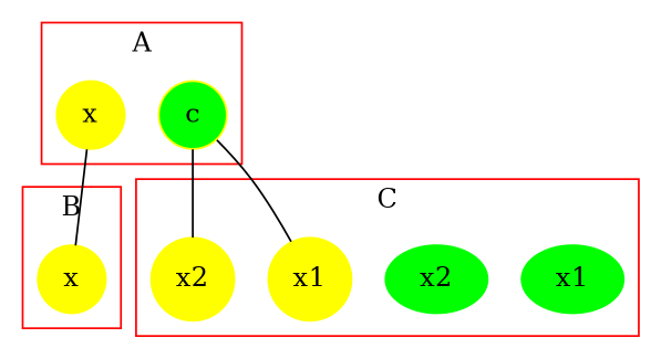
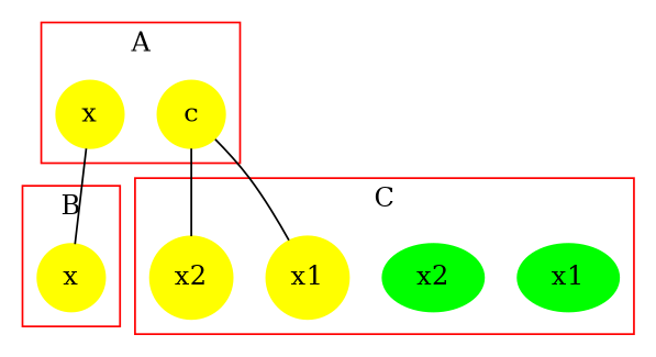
  graph {
    node [color=yellow shape=circle style=filled]
    n1 [label=x]
-   n2 [label=c fillcolor=green]
+   n2 [label=c]
    n3 [label=x]
    n4 [color=green label=x1 shape=ellipse]
    n5 [color=green label=x2 shape=ellipse]
    n6 [label=x1]
    n7 [label=x2]
    subgraph cluster_1 {
      color=red
      label=A
      shape=rectangle
      n1
      n2
    }
    subgraph cluster_2 {
      color=red
      label=B
      shape=rectangle
      n3
    }
    subgraph cluster_3 {
      color=red
      label=C
      shape=rectangle
      n4
      n5
      n6
      n7
    }
    n1 -- n3
    n2 -- n6
    n2 -- n7
  }
